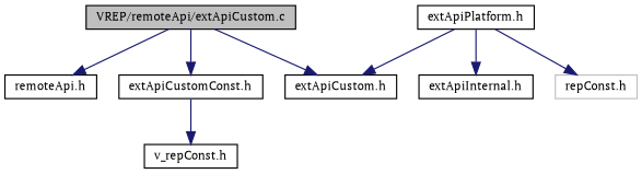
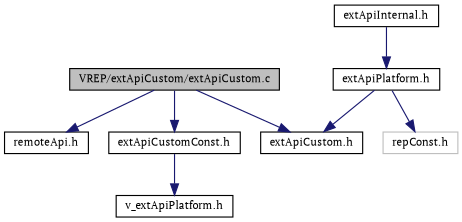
  digraph {
    fontname="PT Serif"
    node [color=black fillcolor=white fontname="PT Serif" fontsize=10 shape=record style=filled]
    edge [color=midnightblue fontname="PT Serif" fontsize=10 labelfontname=Helvetica labelfontsize=10 style=solid]
-   n1 [fillcolor=grey75 fontcolor=black height=0.2 label="VREP/remoteApi/extApiCustom.c" width=0.4]
+   n1 [fillcolor=grey75 fontcolor=black height=0.2 label="VREP/extApiCustom/extApiCustom.c" width=0.4]
    n2 [height=0.2 label="extApiCustom.h" width=0.4]
    n3 [height=0.2 label="remoteApi.h" width=0.4]
    n4 [height=0.2 label="extApiCustomConst.h" width=0.4]
    n5 [height=0.2 label="extApiInternal.h" width=0.4]
    n6 [height=0.2 label="extApiPlatform.h" width=0.4]
-   n7 [height=0.2 label="v_repConst.h" width=0.4]
+   n7 [height=0.2 label="v_extApiPlatform.h" width=0.4]
    n8 [color=grey75 height=0.2 label="repConst.h" width=0.4]
    n1 -> n2
    n1 -> n3
    n1 -> n4
    n4 -> n7
-   n6 -> n5
+   n5 -> n6
    n6 -> n2
    n6 -> n8
  }
